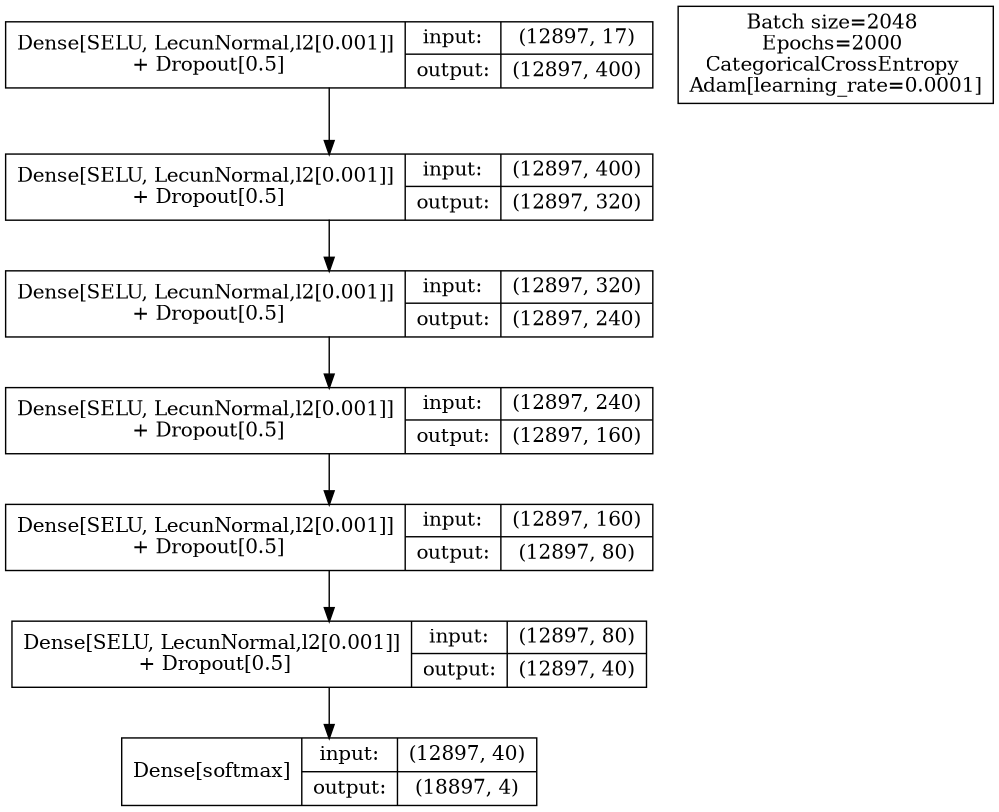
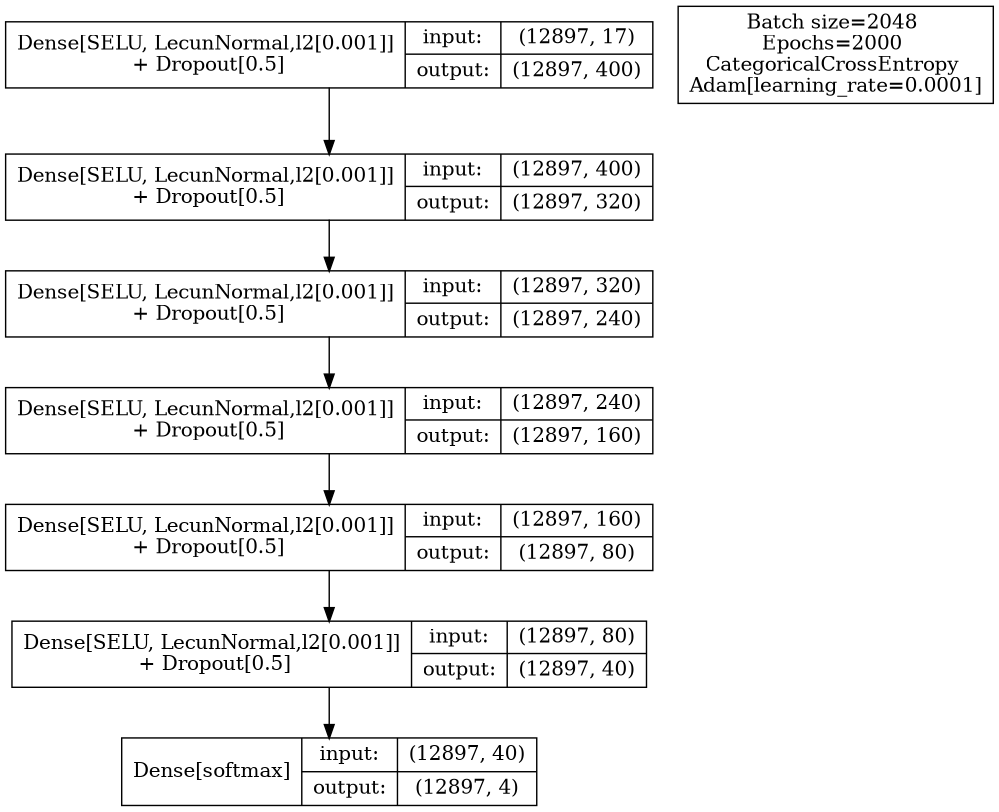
  digraph {
    rankdir=TB
    node [shape=record]
    n1 [label="Dense[SELU, LecunNormal,l2[0.001]]\n + Dropout[0.5]|{input:|output:}|{{(12897, 17)}|{(12897, 400)}}"]
    n2 [label="Dense[SELU, LecunNormal,l2[0.001]]\n + Dropout[0.5]|{input:|output:}|{{(12897, 400)}|{(12897, 320)}}"]
    n3 [label="Dense[SELU, LecunNormal,l2[0.001]]\n + Dropout[0.5]|{input:|output:}|{{(12897, 320)}|{(12897, 240)}}"]
    n4 [label="Dense[SELU, LecunNormal,l2[0.001]]\n + Dropout[0.5]|{input:|output:}|{{(12897, 240)}|{(12897, 160)}}"]
    n5 [label="Dense[SELU, LecunNormal,l2[0.001]]\n + Dropout[0.5]|{input:|output:}|{{(12897, 160)}|{(12897, 80)}}"]
    n6 [label="Dense[SELU, LecunNormal,l2[0.001]]\n + Dropout[0.5]|{input:|output:}|{{(12897, 80)}|{(12897, 40)}}"]
-   n7 [label="Dense[softmax]\n|{input:|output:}|{{(12897, 40)}|{(18897, 4)}}"]
+   n7 [label="Dense[softmax]\n|{input:|output:}|{{(12897, 40)}|{(12897, 4)}}"]
    n8 [label="Batch size=2048 \nEpochs=2000 \nCategoricalCrossEntropy \nAdam[learning_rate=0.0001]"]
    n1 -> n2
    n2 -> n3
    n3 -> n4
    n4 -> n5
    n5 -> n6
    n6 -> n7
  }
